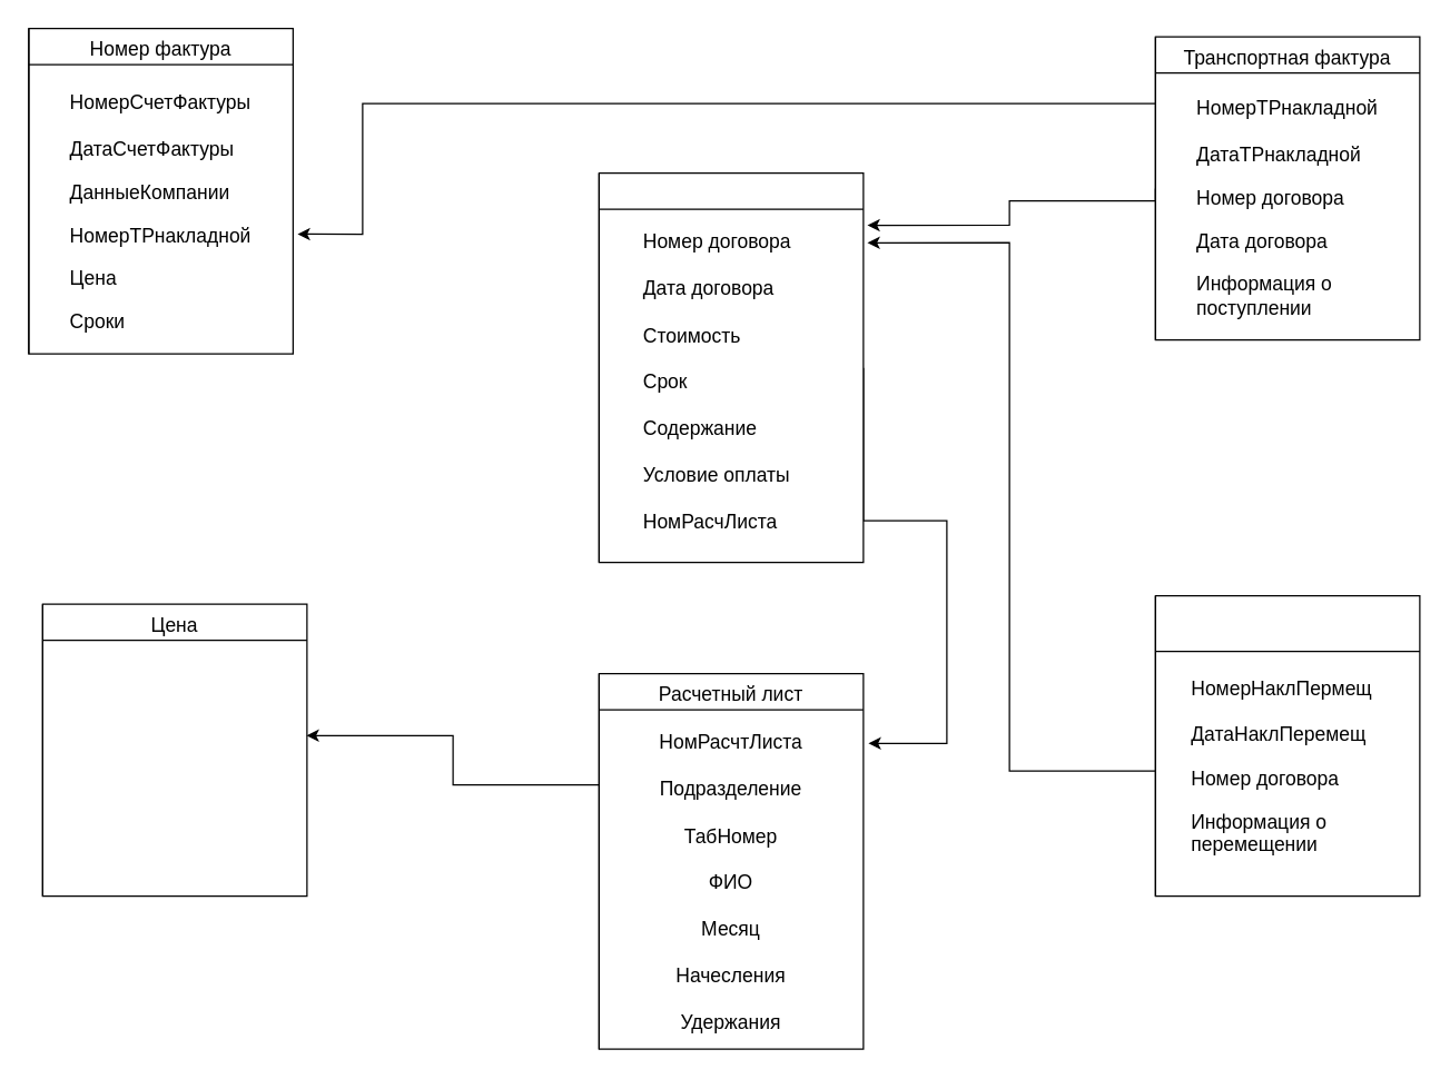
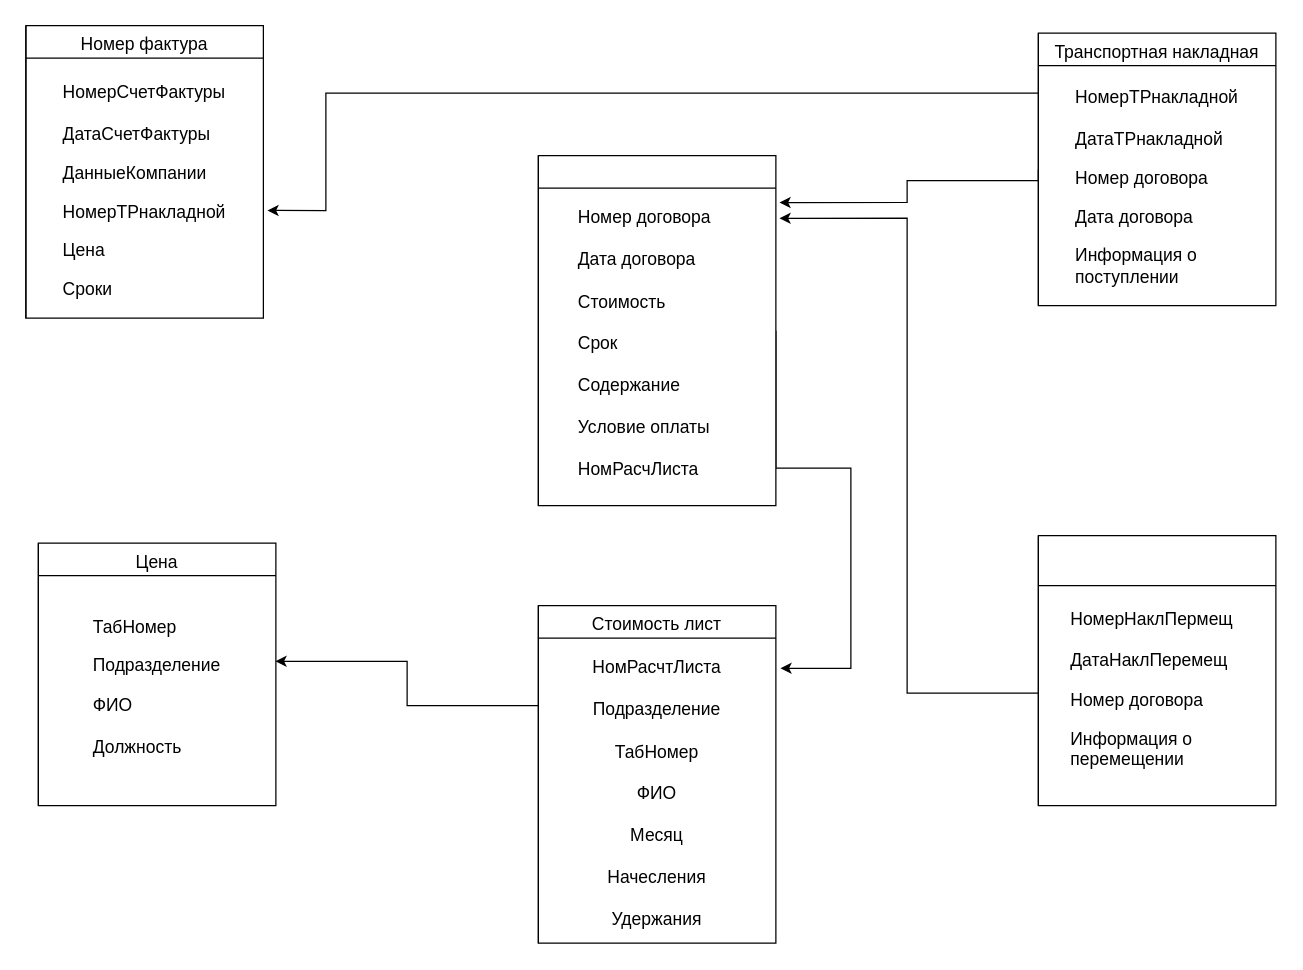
  <mxCell id="0" />
  <mxCell id="1" parent="0" />
  <mxCell id="2" value="" style="shape=internalStorage;whiteSpace=wrap;html=1;backgroundOutline=1;dx=0;dy=26;" vertex="1" parent="1"><mxGeometry x="30" y="434" width="190" height="210" as="geometry" /></mxCell>
  <mxCell id="3" style="edgeStyle=orthogonalEdgeStyle;rounded=0;orthogonalLoop=1;jettySize=auto;html=1;entryX=1.015;entryY=0.179;entryDx=0;entryDy=0;entryPerimeter=0;" edge="1" parent="1" source="4" target="10"><mxGeometry relative="1" as="geometry"><mxPoint x="640" y="184" as="targetPoint" /><Array as="points"><mxPoint x="725" y="554" /><mxPoint x="725" y="174" /></Array></mxGeometry></mxCell>
  <mxCell id="4" value="" style="shape=internalStorage;whiteSpace=wrap;html=1;backgroundOutline=1;dx=0;dy=40;" vertex="1" parent="1"><mxGeometry x="830" y="428" width="190" height="216" as="geometry" /></mxCell>
  <mxCell id="5" style="edgeStyle=orthogonalEdgeStyle;rounded=0;orthogonalLoop=1;jettySize=auto;html=1;exitX=0;exitY=0.5;exitDx=0;exitDy=0;entryX=1.015;entryY=0.134;entryDx=0;entryDy=0;entryPerimeter=0;" edge="1" parent="1" source="7" target="10"><mxGeometry relative="1" as="geometry"><mxPoint x="650" y="162" as="targetPoint" /><Array as="points"><mxPoint x="830" y="144" /><mxPoint x="725" y="144" /><mxPoint x="725" y="162" /></Array></mxGeometry></mxCell>
  <mxCell id="6" style="edgeStyle=orthogonalEdgeStyle;rounded=0;orthogonalLoop=1;jettySize=auto;html=1;entryX=1.017;entryY=0.632;entryDx=0;entryDy=0;entryPerimeter=0;" edge="1" parent="1" source="7" target="8"><mxGeometry relative="1" as="geometry"><Array as="points"><mxPoint x="260" y="74" /><mxPoint x="260" y="168" /></Array></mxGeometry></mxCell>
  <mxCell id="7" value="" style="shape=internalStorage;whiteSpace=wrap;html=1;backgroundOutline=1;dx=0;dy=26;" vertex="1" parent="1"><mxGeometry x="830" y="26" width="190" height="218" as="geometry" /></mxCell>
  <mxCell id="8" value="" style="shape=internalStorage;whiteSpace=wrap;html=1;backgroundOutline=1;dx=0;dy=26;" vertex="1" parent="1"><mxGeometry x="20" y="20" width="190" height="234" as="geometry" /></mxCell>
  <mxCell id="9" style="edgeStyle=orthogonalEdgeStyle;rounded=0;orthogonalLoop=1;jettySize=auto;html=1;entryX=1.019;entryY=0.084;entryDx=0;entryDy=0;exitX=1;exitY=0.5;exitDx=0;exitDy=0;entryPerimeter=0;" edge="1" parent="1" source="10" target="22"><mxGeometry relative="1" as="geometry"><mxPoint x="660" y="524" as="targetPoint" /><Array as="points"><mxPoint x="620" y="374" /><mxPoint x="680" y="374" /><mxPoint x="680" y="534" /></Array></mxGeometry></mxCell>
  <mxCell id="10" value="" style="shape=internalStorage;whiteSpace=wrap;html=1;backgroundOutline=1;dx=0;dy=26;" vertex="1" parent="1"><mxGeometry x="430" y="124" width="190" height="280" as="geometry" /></mxCell>
- <mxCell id="11" value="&lt;font style=&quot;font-size: 14px&quot;&gt;Транспортная фактура&lt;/font&gt;" style="text;html=1;strokeColor=none;fillColor=none;align=center;verticalAlign=middle;whiteSpace=wrap;rounded=0;" vertex="1" parent="1"><mxGeometry x="830" y="26" width="190" height="30" as="geometry" /></mxCell>
+ <mxCell id="11" value="&lt;font style=&quot;font-size: 14px&quot;&gt;Транспортная накладная&lt;/font&gt;" style="text;html=1;strokeColor=none;fillColor=none;align=center;verticalAlign=middle;whiteSpace=wrap;rounded=0;" vertex="1" parent="1"><mxGeometry x="830" y="26" width="190" height="30" as="geometry" /></mxCell>
  <mxCell id="12" value="&lt;font style=&quot;font-size: 14px&quot;&gt;Номер фактура&lt;/font&gt;" style="text;html=1;strokeColor=none;fillColor=none;align=center;verticalAlign=middle;whiteSpace=wrap;rounded=0;" vertex="1" parent="1"><mxGeometry x="20" y="20" width="190" height="30" as="geometry" /></mxCell>
  <mxCell id="13" value="&lt;font style=&quot;font-size: 14px&quot;&gt;Цена&lt;/font&gt;" style="text;html=1;strokeColor=none;fillColor=none;align=center;verticalAlign=middle;whiteSpace=wrap;rounded=0;" vertex="1" parent="1"><mxGeometry x="30" y="434" width="190" height="30" as="geometry" /></mxCell>
  <mxCell id="14" value="&lt;div style=&quot;text-align: left&quot;&gt;&lt;span style=&quot;font-size: 14px&quot;&gt;НомерСчетФактуры&lt;/span&gt;&lt;/div&gt;&lt;font&gt;&lt;div style=&quot;text-align: left&quot;&gt;&lt;span style=&quot;font-size: 14px&quot;&gt;&lt;br&gt;&lt;/span&gt;&lt;/div&gt;&lt;span style=&quot;font-size: 14px&quot;&gt;&lt;div style=&quot;text-align: left&quot;&gt;&lt;span&gt;ДатаСчетФактуры&lt;/span&gt;&lt;/div&gt;&lt;/span&gt;&lt;div style=&quot;text-align: left&quot;&gt;&lt;br&gt;&lt;/div&gt;&lt;span style=&quot;font-size: 14px&quot;&gt;&lt;div style=&quot;text-align: left&quot;&gt;&lt;span&gt;ДанныеКомпании&lt;/span&gt;&lt;/div&gt;&lt;/span&gt;&lt;div style=&quot;text-align: left&quot;&gt;&lt;br&gt;&lt;/div&gt;&lt;span style=&quot;font-size: 14px&quot;&gt;&lt;div style=&quot;text-align: left&quot;&gt;&lt;span&gt;НомерТРнакладной&lt;/span&gt;&lt;/div&gt;&lt;/span&gt;&lt;div style=&quot;text-align: left&quot;&gt;&lt;br&gt;&lt;/div&gt;&lt;span style=&quot;font-size: 14px&quot;&gt;&lt;div style=&quot;text-align: left&quot;&gt;&lt;span&gt;Цена&lt;/span&gt;&lt;/div&gt;&lt;/span&gt;&lt;div style=&quot;text-align: left&quot;&gt;&lt;br&gt;&lt;/div&gt;&lt;span style=&quot;font-size: 14px&quot;&gt;&lt;div style=&quot;text-align: left&quot;&gt;&lt;span&gt;Сроки&lt;/span&gt;&lt;/div&gt;&lt;/span&gt;&lt;/font&gt;" style="text;html=1;strokeColor=none;fillColor=none;align=center;verticalAlign=middle;whiteSpace=wrap;rounded=0;" vertex="1" parent="1"><mxGeometry x="40" y="50" width="150" height="204" as="geometry" /></mxCell>
+ <mxCell id="15" value="&lt;div style=&quot;text-align: left&quot;&gt;&lt;span style=&quot;font-size: 14px&quot;&gt;ТабНомер&lt;/span&gt;&lt;/div&gt;&lt;font&gt;&lt;div style=&quot;text-align: left&quot;&gt;&lt;br&gt;&lt;/div&gt;&lt;span style=&quot;font-size: 14px&quot;&gt;&lt;div style=&quot;text-align: left&quot;&gt;&lt;span&gt;Подразделение&lt;/span&gt;&lt;/div&gt;&lt;/span&gt;&lt;div style=&quot;text-align: left&quot;&gt;&lt;br&gt;&lt;/div&gt;&lt;span style=&quot;font-size: 14px&quot;&gt;&lt;div style=&quot;text-align: left&quot;&gt;&lt;span&gt;ФИО&lt;/span&gt;&lt;/div&gt;&lt;/span&gt;&lt;div style=&quot;text-align: left&quot;&gt;&lt;span style=&quot;font-size: 14px&quot;&gt;&lt;br&gt;&lt;/span&gt;&lt;/div&gt;&lt;span style=&quot;font-size: 14px&quot;&gt;&lt;div style=&quot;text-align: left&quot;&gt;&lt;span&gt;Должность&lt;/span&gt;&lt;/div&gt;&lt;/span&gt;&lt;/font&gt;" style="text;html=1;strokeColor=none;fillColor=none;align=center;verticalAlign=middle;whiteSpace=wrap;rounded=0;" vertex="1" parent="1"><mxGeometry x="50" y="464" width="150" height="170" as="geometry" /></mxCell>
  <mxCell id="16" value="&lt;div&gt;&lt;span style=&quot;font-size: 14px&quot;&gt;Номер договора&lt;/span&gt;&lt;/div&gt;&lt;div&gt;&lt;span style=&quot;font-size: 14px&quot;&gt;&lt;br&gt;&lt;/span&gt;&lt;/div&gt;&lt;font style=&quot;font-size: 14px&quot;&gt;&lt;div&gt;&lt;span&gt;Дата договора&lt;/span&gt;&lt;/div&gt;&lt;div&gt;&lt;span&gt;&lt;br&gt;&lt;/span&gt;&lt;/div&gt;&lt;div&gt;&lt;span&gt;Стоимость&lt;/span&gt;&lt;/div&gt;&lt;div&gt;&lt;span&gt;&lt;br&gt;&lt;/span&gt;&lt;/div&gt;&lt;div&gt;&lt;span&gt;Срок&lt;/span&gt;&lt;/div&gt;&lt;div&gt;&lt;span&gt;&lt;br&gt;&lt;/span&gt;&lt;/div&gt;&lt;div&gt;&lt;span&gt;Содержание&lt;/span&gt;&lt;/div&gt;&lt;div&gt;&lt;span&gt;&lt;br&gt;&lt;/span&gt;&lt;/div&gt;&lt;div&gt;&lt;span&gt;Условие оплаты&lt;/span&gt;&lt;/div&gt;&lt;div&gt;&lt;span&gt;&lt;br&gt;&lt;/span&gt;&lt;/div&gt;&lt;div&gt;&lt;span&gt;НомРасчЛиста&lt;/span&gt;&lt;/div&gt;&lt;/font&gt;" style="text;html=1;strokeColor=none;fillColor=none;align=left;verticalAlign=middle;whiteSpace=wrap;rounded=0;spacingBottom=0;" vertex="1" parent="1"><mxGeometry x="460" y="154" width="130" height="240" as="geometry" /></mxCell>
  <mxCell id="17" value="&lt;div style=&quot;text-align: left&quot;&gt;&lt;span style=&quot;font-size: 14px&quot;&gt;НомерНаклПермещ&lt;/span&gt;&lt;/div&gt;&lt;font&gt;&lt;div style=&quot;text-align: left&quot;&gt;&lt;span style=&quot;font-size: 14px&quot;&gt;&lt;br&gt;&lt;/span&gt;&lt;/div&gt;&lt;span style=&quot;font-size: 14px&quot;&gt;&lt;div style=&quot;text-align: left&quot;&gt;&lt;span&gt;ДатаНаклПеремещ&lt;/span&gt;&lt;/div&gt;&lt;/span&gt;&lt;div style=&quot;text-align: left&quot;&gt;&lt;br&gt;&lt;/div&gt;&lt;span style=&quot;font-size: 14px&quot;&gt;&lt;div style=&quot;text-align: left&quot;&gt;&lt;span&gt;Номер договора&lt;/span&gt;&lt;/div&gt;&lt;/span&gt;&lt;div style=&quot;text-align: left&quot;&gt;&lt;br&gt;&lt;/div&gt;&lt;span style=&quot;font-size: 14px&quot;&gt;&lt;div style=&quot;text-align: left&quot;&gt;&lt;span&gt;Информация о перемещении&lt;/span&gt;&lt;/div&gt;&lt;/span&gt;&lt;/font&gt;" style="text;html=1;strokeColor=none;fillColor=none;align=center;verticalAlign=middle;whiteSpace=wrap;rounded=0;" vertex="1" parent="1"><mxGeometry x="855" y="472.5" width="140" height="157" as="geometry" /></mxCell>
  <mxCell id="18" value="&lt;div style=&quot;text-align: left&quot;&gt;&lt;span style=&quot;font-size: 14px&quot;&gt;НомерТРнакладной&lt;/span&gt;&lt;/div&gt;&lt;font&gt;&lt;div style=&quot;text-align: left&quot;&gt;&lt;span style=&quot;font-size: 14px&quot;&gt;&lt;br&gt;&lt;/span&gt;&lt;/div&gt;&lt;span style=&quot;font-size: 14px&quot;&gt;&lt;div style=&quot;text-align: left&quot;&gt;&lt;span&gt;ДатаТРнакладной&lt;/span&gt;&lt;/div&gt;&lt;/span&gt;&lt;div style=&quot;text-align: left&quot;&gt;&lt;br&gt;&lt;/div&gt;&lt;span style=&quot;font-size: 14px&quot;&gt;&lt;div style=&quot;text-align: left&quot;&gt;&lt;span&gt;Номер договора&lt;/span&gt;&lt;/div&gt;&lt;/span&gt;&lt;div style=&quot;text-align: left&quot;&gt;&lt;br&gt;&lt;/div&gt;&lt;span style=&quot;font-size: 14px&quot;&gt;&lt;div style=&quot;text-align: left&quot;&gt;&lt;span&gt;Дата договора&lt;/span&gt;&lt;/div&gt;&lt;/span&gt;&lt;div style=&quot;text-align: left&quot;&gt;&lt;br&gt;&lt;/div&gt;&lt;span style=&quot;font-size: 14px&quot;&gt;&lt;div style=&quot;text-align: left&quot;&gt;&lt;span&gt;Информация о&amp;nbsp;&lt;/span&gt;&lt;/div&gt;&lt;/span&gt;&lt;span style=&quot;font-size: 14px&quot;&gt;&lt;div style=&quot;text-align: left&quot;&gt;&lt;span&gt;поступлении&lt;/span&gt;&lt;/div&gt;&lt;/span&gt;&lt;/font&gt;" style="text;html=1;strokeColor=none;fillColor=none;align=center;verticalAlign=middle;whiteSpace=wrap;rounded=0;" vertex="1" parent="1"><mxGeometry x="855" y="54" width="140" height="190" as="geometry" /></mxCell>
  <mxCell id="19" value="" style="shape=internalStorage;whiteSpace=wrap;html=1;backgroundOutline=1;dx=0;dy=26;" vertex="1" parent="1"><mxGeometry x="430" y="484" width="190" height="270" as="geometry" /></mxCell>
- <mxCell id="20" value="&lt;font style=&quot;font-size: 14px&quot;&gt;Расчетный лист&lt;/font&gt;" style="text;html=1;strokeColor=none;fillColor=none;align=center;verticalAlign=middle;whiteSpace=wrap;rounded=0;" vertex="1" parent="1"><mxGeometry x="430" y="484" width="190" height="30" as="geometry" /></mxCell>
+ <mxCell id="20" value="&lt;font style=&quot;font-size: 14px&quot;&gt;Стоимость лист&lt;/font&gt;" style="text;html=1;strokeColor=none;fillColor=none;align=center;verticalAlign=middle;whiteSpace=wrap;rounded=0;" vertex="1" parent="1"><mxGeometry x="430" y="484" width="190" height="30" as="geometry" /></mxCell>
  <mxCell id="21" style="edgeStyle=orthogonalEdgeStyle;rounded=0;orthogonalLoop=1;jettySize=auto;html=1;entryX=0.998;entryY=0.45;entryDx=0;entryDy=0;entryPerimeter=0;" edge="1" parent="1" source="22" target="2"><mxGeometry relative="1" as="geometry"><Array as="points"><mxPoint x="325" y="564" /><mxPoint x="325" y="529" /></Array></mxGeometry></mxCell>
  <mxCell id="22" value="&lt;font style=&quot;font-size: 14px&quot;&gt;НомРасчтЛиста&lt;br&gt;&lt;br&gt;Подразделение&lt;br&gt;&lt;br&gt;ТабНомер&lt;br&gt;&lt;br&gt;ФИО&lt;br&gt;&lt;br&gt;Месяц&lt;br&gt;&lt;br&gt;Начесления&lt;br&gt;&lt;br&gt;Удержания&lt;br&gt;&lt;/font&gt;" style="text;html=1;strokeColor=none;fillColor=none;align=center;verticalAlign=middle;whiteSpace=wrap;rounded=0;" vertex="1" parent="1"><mxGeometry x="430" y="514" width="190" height="240" as="geometry" /></mxCell>
